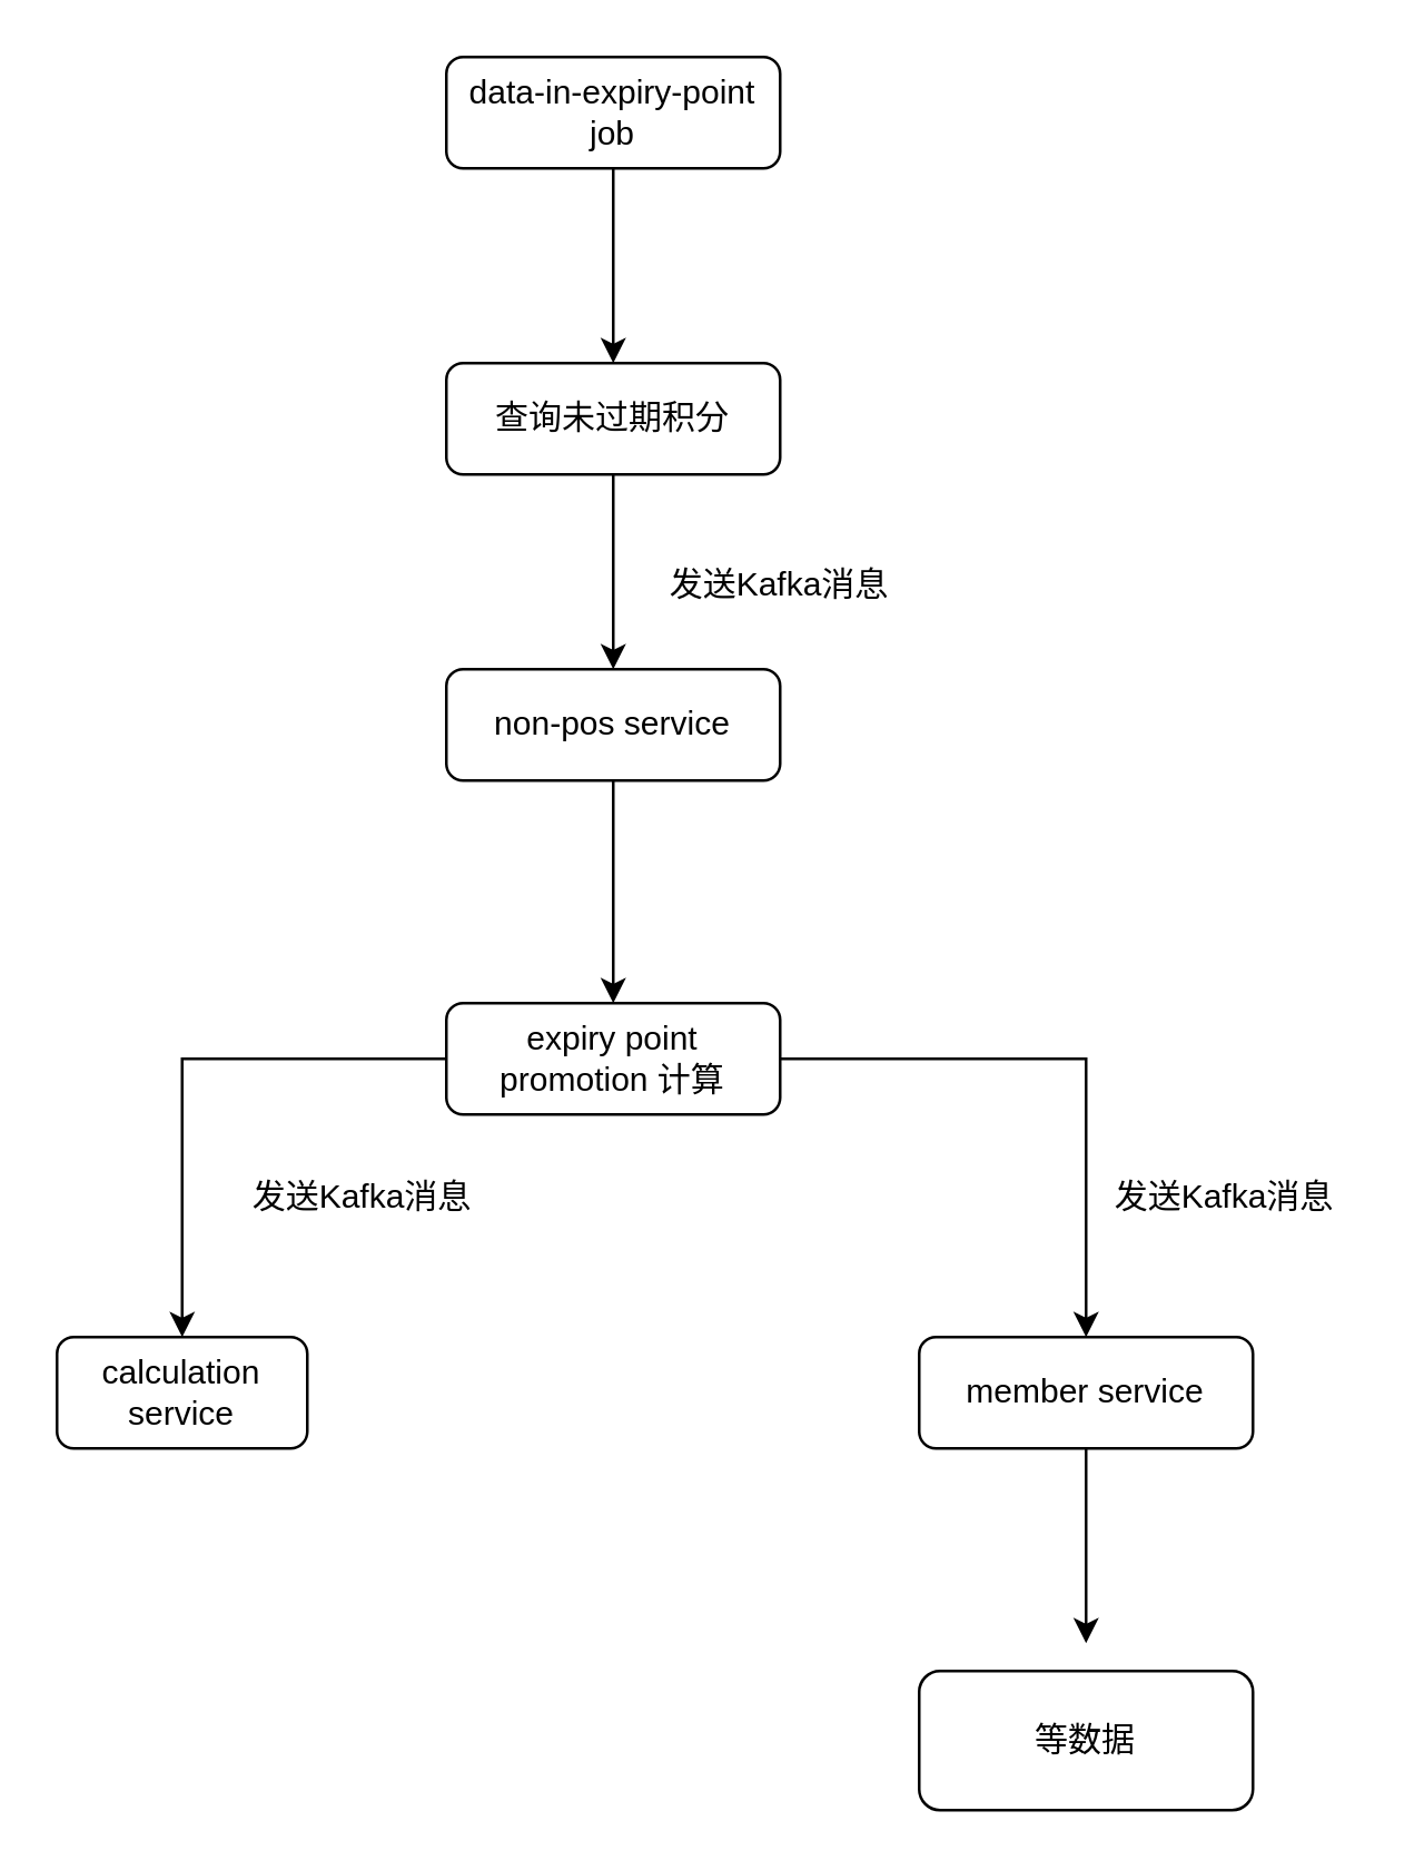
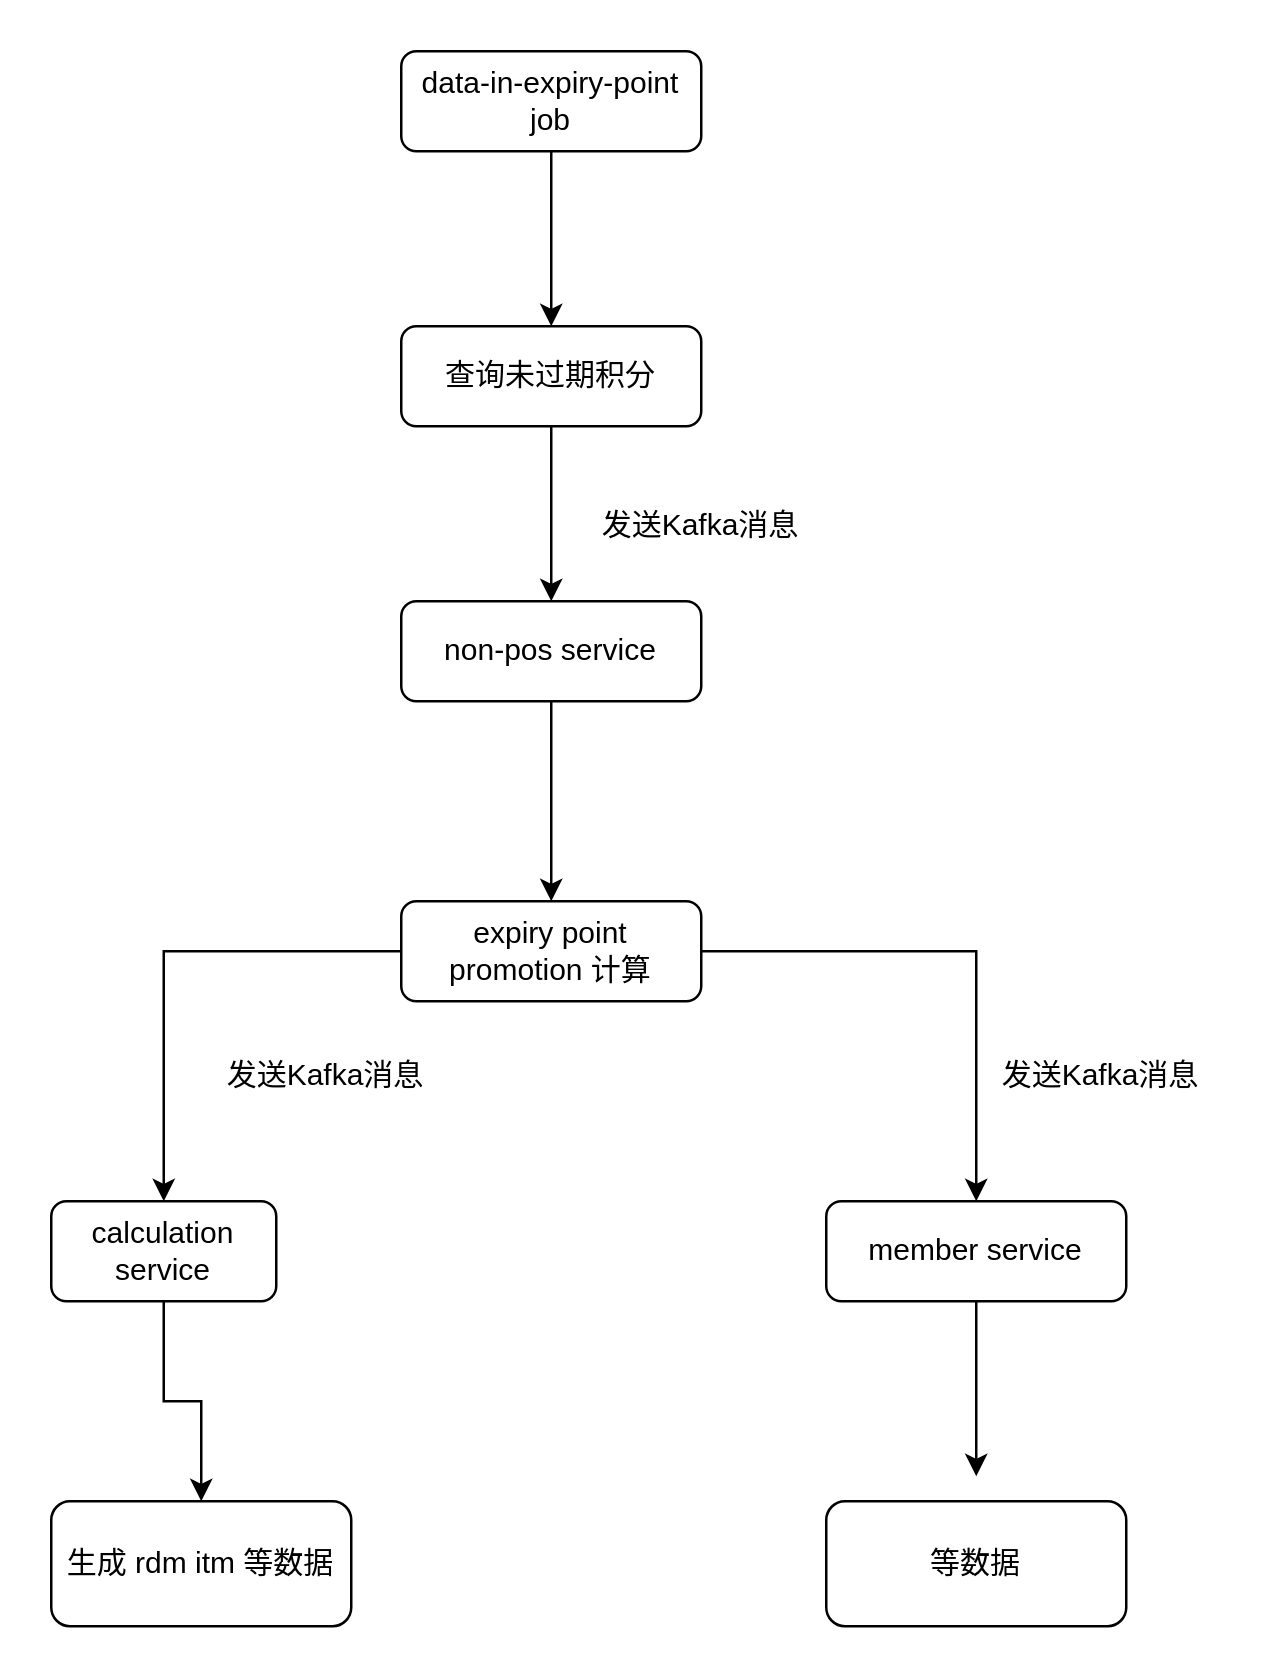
  <mxCell id="0" />
  <mxCell id="1" parent="0" />
  <mxCell id="2" style="edgeStyle=orthogonalEdgeStyle;rounded=0;orthogonalLoop=1;jettySize=auto;html=1;entryX=0.5;entryY=0;entryDx=0;entryDy=0;" edge="1" parent="1" source="3" target="11"><mxGeometry relative="1" as="geometry" /></mxCell>
  <mxCell id="3" value="data-in-expiry-point job" style="rounded=1;whiteSpace=wrap;html=1;fontSize=12;glass=0;strokeWidth=1;shadow=0;" parent="1" vertex="1"><mxGeometry x="160" y="20" width="120" height="40" as="geometry" /></mxCell>
  <mxCell id="4" style="edgeStyle=orthogonalEdgeStyle;rounded=0;orthogonalLoop=1;jettySize=auto;html=1;entryX=0.5;entryY=0;entryDx=0;entryDy=0;" edge="1" parent="1" source="5" target="15"><mxGeometry relative="1" as="geometry" /></mxCell>
  <mxCell id="5" value="non-pos service" style="rounded=1;whiteSpace=wrap;html=1;fontSize=12;glass=0;strokeWidth=1;shadow=0;" vertex="1" parent="1"><mxGeometry x="160" y="240" width="120" height="40" as="geometry" /></mxCell>
+ <mxCell id="6" value="" style="edgeStyle=orthogonalEdgeStyle;rounded=0;orthogonalLoop=1;jettySize=auto;html=1;" edge="1" parent="1" source="7" target="16"><mxGeometry relative="1" as="geometry" /></mxCell>
  <mxCell id="7" value="calculation service" style="rounded=1;whiteSpace=wrap;html=1;fontSize=12;glass=0;strokeWidth=1;shadow=0;" vertex="1" parent="1"><mxGeometry x="20" y="480" width="90" height="40" as="geometry" /></mxCell>
  <mxCell id="8" value="" style="edgeStyle=orthogonalEdgeStyle;rounded=0;orthogonalLoop=1;jettySize=auto;html=1;" edge="1" parent="1" source="9"><mxGeometry relative="1" as="geometry"><mxPoint x="390" y="590" as="targetPoint" /></mxGeometry></mxCell>
  <mxCell id="9" value="member service" style="rounded=1;whiteSpace=wrap;html=1;fontSize=12;glass=0;strokeWidth=1;shadow=0;" vertex="1" parent="1"><mxGeometry x="330" y="480" width="120" height="40" as="geometry" /></mxCell>
  <mxCell id="10" style="edgeStyle=orthogonalEdgeStyle;rounded=0;orthogonalLoop=1;jettySize=auto;html=1;" edge="1" parent="1" source="11" target="5"><mxGeometry relative="1" as="geometry" /></mxCell>
  <mxCell id="11" value="查询未过期积分" style="rounded=1;whiteSpace=wrap;html=1;fontSize=12;glass=0;strokeWidth=1;shadow=0;" vertex="1" parent="1"><mxGeometry x="160" y="130" width="120" height="40" as="geometry" /></mxCell>
  <mxCell id="12" value="发送Kafka消息" style="text;html=1;strokeColor=none;fillColor=none;align=center;verticalAlign=middle;whiteSpace=wrap;rounded=0;" vertex="1" parent="1"><mxGeometry x="230" y="200" width="100" height="20" as="geometry" /></mxCell>
  <mxCell id="13" style="edgeStyle=orthogonalEdgeStyle;rounded=0;orthogonalLoop=1;jettySize=auto;html=1;entryX=0.5;entryY=0;entryDx=0;entryDy=0;" edge="1" parent="1" source="15" target="7"><mxGeometry relative="1" as="geometry" /></mxCell>
  <mxCell id="14" style="edgeStyle=orthogonalEdgeStyle;rounded=0;orthogonalLoop=1;jettySize=auto;html=1;" edge="1" parent="1" source="15" target="9"><mxGeometry relative="1" as="geometry" /></mxCell>
  <mxCell id="15" value="expiry point promotion 计算" style="rounded=1;whiteSpace=wrap;html=1;fontSize=12;glass=0;strokeWidth=1;shadow=0;" vertex="1" parent="1"><mxGeometry x="160" y="360" width="120" height="40" as="geometry" /></mxCell>
+ <mxCell id="16" value="生成 rdm itm 等数据" style="whiteSpace=wrap;html=1;rounded=1;shadow=0;strokeWidth=1;glass=0;" vertex="1" parent="1"><mxGeometry x="20" y="600" width="120" height="50" as="geometry" /></mxCell>
  <mxCell id="17" value="等数据" style="whiteSpace=wrap;html=1;rounded=1;shadow=0;strokeWidth=1;glass=0;" vertex="1" parent="1"><mxGeometry x="330" y="600" width="120" height="50" as="geometry" /></mxCell>
  <mxCell id="18" value="发送Kafka消息" style="text;html=1;strokeColor=none;fillColor=none;align=center;verticalAlign=middle;whiteSpace=wrap;rounded=0;" vertex="1" parent="1"><mxGeometry x="80" y="420" width="100" height="20" as="geometry" /></mxCell>
  <mxCell id="19" value="发送Kafka消息" style="text;html=1;strokeColor=none;fillColor=none;align=center;verticalAlign=middle;whiteSpace=wrap;rounded=0;" vertex="1" parent="1"><mxGeometry x="390" y="420" width="100" height="20" as="geometry" /></mxCell>
